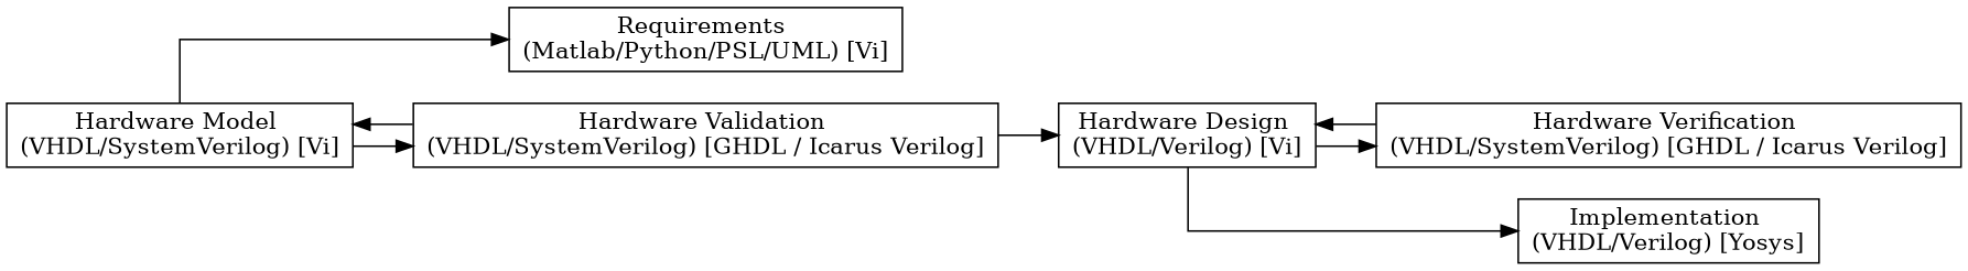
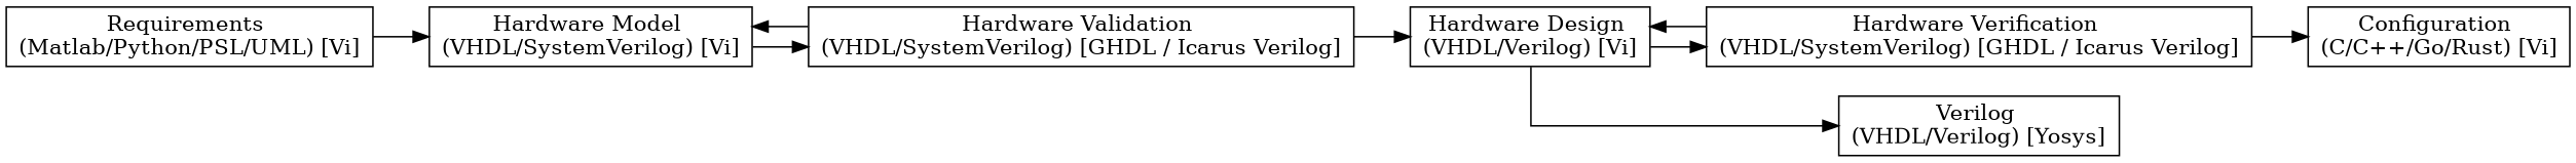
  digraph {
    rankdir=LR
    splines=ortho
    node [shape=record]
    n1 [label="Requirements \n(Matlab/Python/PSL/UML) [Vi]"]
    n2 [label="Hardware Model \n(VHDL/SystemVerilog) [Vi]"]
    n3 [label="Hardware Validation \n(VHDL/SystemVerilog) [GHDL / Icarus Verilog]"]
    n4 [label="Hardware Design \n(VHDL/Verilog) [Vi]"]
    n5 [label="Hardware Verification \n(VHDL/SystemVerilog) [GHDL / Icarus Verilog]"]
-   n6 [label="Implementation \n(VHDL/Verilog) [Yosys]"]
-   n2 -> n1
+   n6 [label="Verilog \n(VHDL/Verilog) [Yosys]"]
+   n7 [label="Configuration \n(C/C++/Go/Rust) [Vi]"]
+   n1 -> n2
    n2 -> n3
    n3 -> n2
    n3 -> n4
    n4 -> n5
    n4 -> n6
    n5 -> n4
+   n5 -> n7
  }
